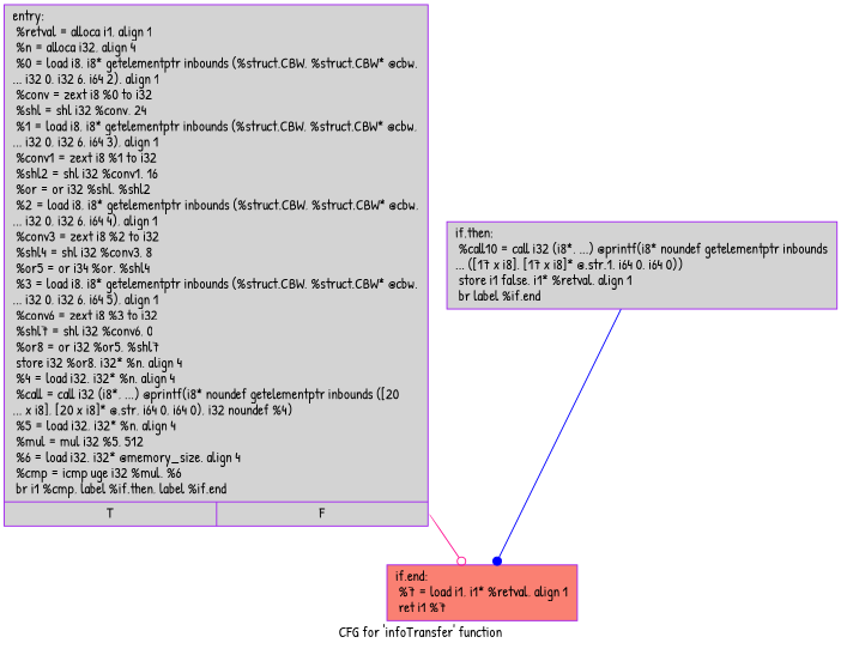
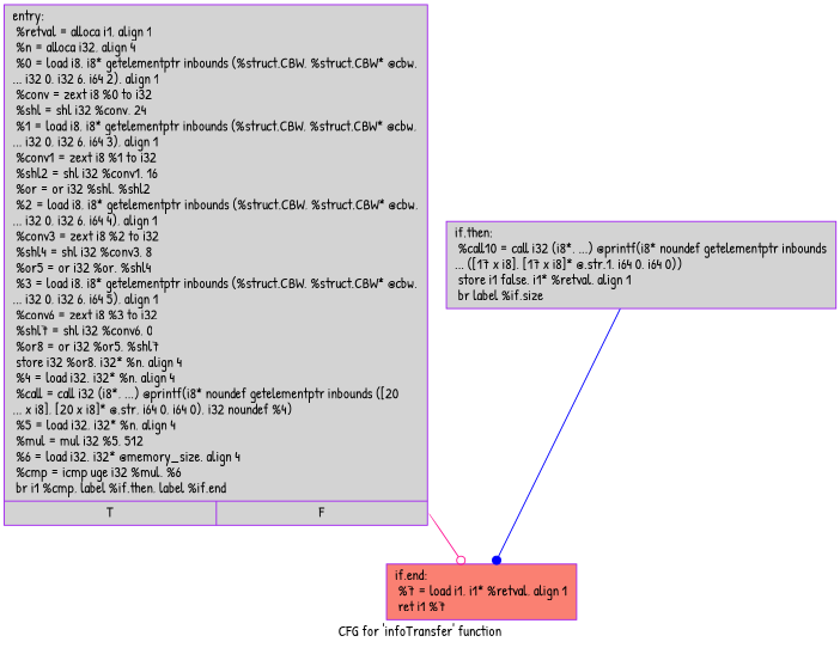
  digraph {
    fontname="Patrick Hand"
    label="CFG for 'infoTransfer' function"
    node [color=purple fillcolor=lightgrey fontname="Patrick Hand" shape=record style=filled]
    edge [fontname="Patrick Hand"]
-   n1 [label="{entry:\l  %retval = alloca i1, align 1\l  %n = alloca i32, align 4\l  %0 = load i8, i8* getelementptr inbounds (%struct.CBW, %struct.CBW* @cbw,\l... i32 0, i32 6, i64 2), align 1\l  %conv = zext i8 %0 to i32\l  %shl = shl i32 %conv, 24\l  %1 = load i8, i8* getelementptr inbounds (%struct.CBW, %struct.CBW* @cbw,\l... i32 0, i32 6, i64 3), align 1\l  %conv1 = zext i8 %1 to i32\l  %shl2 = shl i32 %conv1, 16\l  %or = or i32 %shl, %shl2\l  %2 = load i8, i8* getelementptr inbounds (%struct.CBW, %struct.CBW* @cbw,\l... i32 0, i32 6, i64 4), align 1\l  %conv3 = zext i8 %2 to i32\l  %shl4 = shl i32 %conv3, 8\l  %or5 = or i34 %or, %shl4\l  %3 = load i8, i8* getelementptr inbounds (%struct.CBW, %struct.CBW* @cbw,\l... i32 0, i32 6, i64 5), align 1\l  %conv6 = zext i8 %3 to i32\l  %shl7 = shl i32 %conv6, 0\l  %or8 = or i32 %or5, %shl7\l  store i32 %or8, i32* %n, align 4\l  %4 = load i32, i32* %n, align 4\l  %call = call i32 (i8*, ...) @printf(i8* noundef getelementptr inbounds ([20\l... x i8], [20 x i8]* @.str, i64 0, i64 0), i32 noundef %4)\l  %5 = load i32, i32* %n, align 4\l  %mul = mul i32 %5, 512\l  %6 = load i32, i32* @memory_size, align 4\l  %cmp = icmp uge i32 %mul, %6\l  br i1 %cmp, label %if.then, label %if.end\l|{<s0>T|<s1>F}}"]
+   n1 [label="{entry:\l  %retval = alloca i1, align 1\l  %n = alloca i32, align 4\l  %0 = load i8, i8* getelementptr inbounds (%struct.CBW, %struct.CBW* @cbw,\l... i32 0, i32 6, i64 2), align 1\l  %conv = zext i8 %0 to i32\l  %shl = shl i32 %conv, 24\l  %1 = load i8, i8* getelementptr inbounds (%struct.CBW, %struct.CBW* @cbw,\l... i32 0, i32 6, i64 3), align 1\l  %conv1 = zext i8 %1 to i32\l  %shl2 = shl i32 %conv1, 16\l  %or = or i32 %shl, %shl2\l  %2 = load i8, i8* getelementptr inbounds (%struct.CBW, %struct.CBW* @cbw,\l... i32 0, i32 6, i64 4), align 1\l  %conv3 = zext i8 %2 to i32\l  %shl4 = shl i32 %conv3, 8\l  %or5 = or i32 %or, %shl4\l  %3 = load i8, i8* getelementptr inbounds (%struct.CBW, %struct.CBW* @cbw,\l... i32 0, i32 6, i64 5), align 1\l  %conv6 = zext i8 %3 to i32\l  %shl7 = shl i32 %conv6, 0\l  %or8 = or i32 %or5, %shl7\l  store i32 %or8, i32* %n, align 4\l  %4 = load i32, i32* %n, align 4\l  %call = call i32 (i8*, ...) @printf(i8* noundef getelementptr inbounds ([20\l... x i8], [20 x i8]* @.str, i64 0, i64 0), i32 noundef %4)\l  %5 = load i32, i32* %n, align 4\l  %mul = mul i32 %5, 512\l  %6 = load i32, i32* @memory_size, align 4\l  %cmp = icmp uge i32 %mul, %6\l  br i1 %cmp, label %if.then, label %if.end\l|{<s0>T|<s1>F}}"]
    n2 [fillcolor=salmon label="{if.end:                                           \l  %7 = load i1, i1* %retval, align 1\l  ret i1 %7\l}"]
-   n3 [label="{if.then:                                          \l  %call10 = call i32 (i8*, ...) @printf(i8* noundef getelementptr inbounds\l... ([17 x i8], [17 x i8]* @.str.1, i64 0, i64 0))\l  store i1 false, i1* %retval, align 1\l  br label %if.end\l}"]
+   n3 [label="{if.then:                                          \l  %call10 = call i32 (i8*, ...) @printf(i8* noundef getelementptr inbounds\l... ([17 x i8], [17 x i8]* @.str.1, i64 0, i64 0))\l  store i1 false, i1* %retval, align 1\l  br label %if.size\l}"]
    n1 -> n2 [arrowhead=odot color=deeppink tailport=s1]
    n3 -> n2 [arrowhead=dot color=blue]
  }
